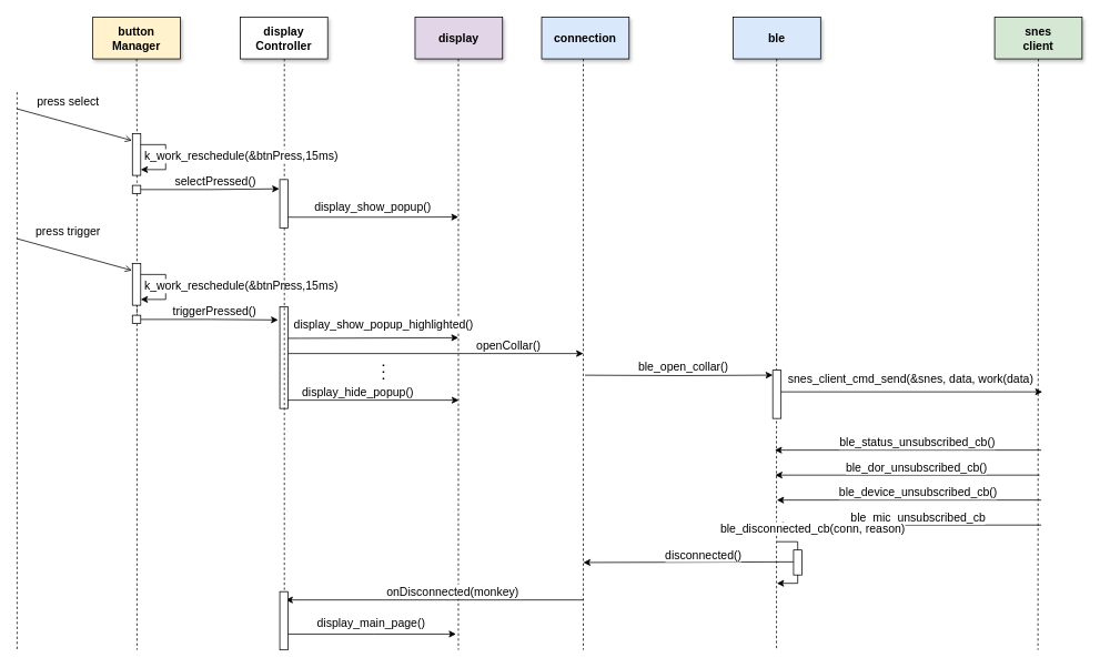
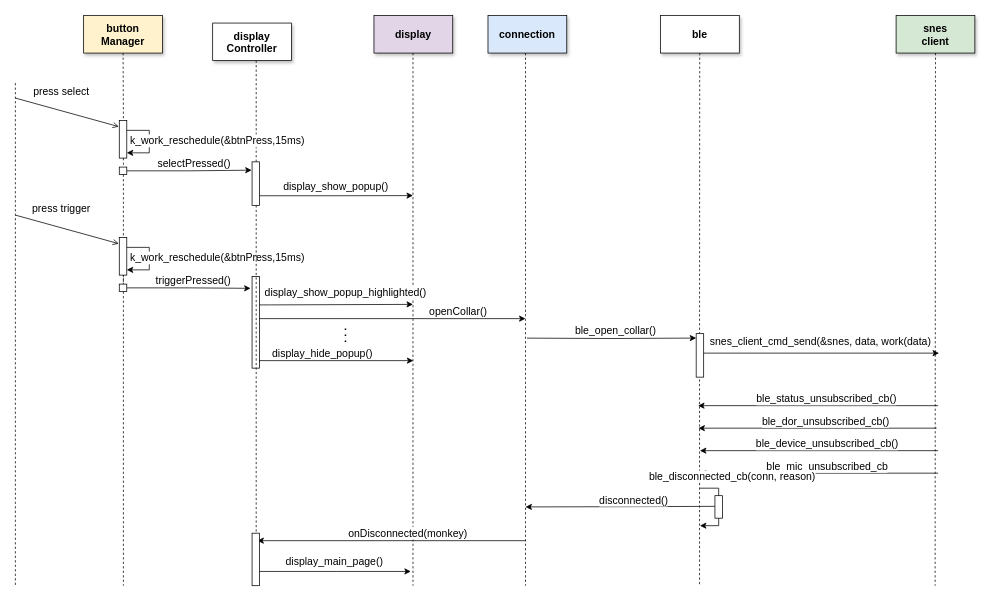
  <mxCell id="0" />
  <mxCell id="1" parent="0" />
  <mxCell id="2" value="" style="edgeStyle=elbowEdgeStyle;elbow=horizontal;endArrow=none;dashed=1;fontFamily=Helvetica;fontSize=14;" edge="1" parent="1" source="4" target="16"><mxGeometry x="230.0" y="310" width="100" height="100" as="geometry"><mxPoint x="340" y="70" as="sourcePoint" /><mxPoint x="340.5" y="680" as="targetPoint" /></mxGeometry></mxCell>
  <mxCell id="3" value="button&#10;Manager" style="shadow=1;fontFamily=Helvetica;fontSize=14;fontStyle=1;fillColor=#fff2cc;" vertex="1" parent="1"><mxGeometry x="111" y="20" width="105" height="50" as="geometry" /></mxCell>
- <mxCell id="4" value="display&#10;Controller" style="shadow=1;fontFamily=Helvetica;fontSize=14;fontStyle=1" vertex="1" parent="1"><mxGeometry x="288" y="20" width="105" height="50" as="geometry" /></mxCell>
+ <mxCell id="4" value="display&#10;Controller" style="shadow=1;fontFamily=Helvetica;fontSize=14;fontStyle=1" vertex="1" parent="1"><mxGeometry x="283" y="30" width="105" height="50" as="geometry" /></mxCell>
  <mxCell id="5" value="" style="edgeStyle=orthogonalEdgeStyle;rounded=0;orthogonalLoop=1;jettySize=auto;html=1;endArrow=none;endFill=0;dashed=1;fontFamily=Helvetica;fontSize=14;" edge="1" parent="1"><mxGeometry relative="1" as="geometry"><mxPoint x="20" y="110" as="sourcePoint" /><mxPoint x="20" y="780" as="targetPoint" /></mxGeometry></mxCell>
  <mxCell id="6" value="" style="edgeStyle=elbowEdgeStyle;elbow=horizontal;endArrow=none;dashed=1;fontFamily=Helvetica;fontSize=14;" edge="1" parent="1" target="7"><mxGeometry x="230.0" y="310" width="100" height="100" as="geometry"><mxPoint x="163.581" y="70" as="sourcePoint" /><mxPoint x="163.5" y="680" as="targetPoint" /></mxGeometry></mxCell>
  <mxCell id="7" value="" style="rounded=0;whiteSpace=wrap;html=1;fontFamily=Helvetica;fontSize=14;" vertex="1" parent="1"><mxGeometry x="158.5" y="160" width="10" height="50" as="geometry" /></mxCell>
  <mxCell id="8" value="" style="endArrow=classic;html=1;rounded=0;fontFamily=Helvetica;fontSize=14;" edge="1" parent="1"><mxGeometry width="50" height="50" relative="1" as="geometry"><mxPoint x="168.5" y="173" as="sourcePoint" /><mxPoint x="168.5" y="203" as="targetPoint" /><Array as="points"><mxPoint x="198.5" y="173" /><mxPoint x="198.5" y="193" /><mxPoint x="198.5" y="203" /></Array></mxGeometry></mxCell>
  <mxCell id="9" value="k_work_reschedule(&amp;amp;btnPress,15ms)" style="edgeLabel;html=1;align=center;verticalAlign=middle;resizable=0;points=[];fontSize=14;labelBackgroundColor=#FFFFFF;" vertex="1" connectable="0" parent="8"><mxGeometry x="-0.053" y="-1" relative="1" as="geometry"><mxPoint x="91" as="offset" /></mxGeometry></mxCell>
  <mxCell id="10" value="" style="endArrow=open;html=1;rounded=0;endFill=0;entryX=-0.06;entryY=0.162;entryDx=0;entryDy=0;entryPerimeter=0;fontFamily=Helvetica;fontSize=14;" edge="1" parent="1" target="7"><mxGeometry width="50" height="50" relative="1" as="geometry"><mxPoint x="20" y="130" as="sourcePoint" /><mxPoint x="172" y="169" as="targetPoint" /></mxGeometry></mxCell>
  <mxCell id="11" value="press select" style="edgeLabel;html=1;align=center;verticalAlign=middle;resizable=0;points=[];fontFamily=Helvetica;fontSize=14;" vertex="1" connectable="0" parent="10"><mxGeometry x="-0.195" y="-2" relative="1" as="geometry"><mxPoint x="5" y="-27" as="offset" /></mxGeometry></mxCell>
  <mxCell id="12" value="" style="edgeStyle=elbowEdgeStyle;elbow=horizontal;endArrow=none;dashed=1;fontFamily=Helvetica;fontSize=14;" edge="1" parent="1" source="7" target="15"><mxGeometry x="230.0" y="310" width="100" height="100" as="geometry"><mxPoint x="163" y="240" as="sourcePoint" /><mxPoint x="163.5" y="660" as="targetPoint" /></mxGeometry></mxCell>
  <mxCell id="13" value="" style="edgeStyle=orthogonalEdgeStyle;rounded=0;orthogonalLoop=1;jettySize=auto;html=1;entryX=-0.056;entryY=0.191;entryDx=0;entryDy=0;entryPerimeter=0;" edge="1" parent="1" source="15" target="16"><mxGeometry relative="1" as="geometry"><mxPoint x="213.5" y="227" as="targetPoint" /><Array as="points" /></mxGeometry></mxCell>
  <mxCell id="14" value="selectPressed()" style="edgeLabel;html=1;align=center;verticalAlign=middle;resizable=0;points=[];fontSize=14;" vertex="1" connectable="0" parent="13"><mxGeometry x="-0.287" y="1" relative="1" as="geometry"><mxPoint x="29" y="-10" as="offset" /></mxGeometry></mxCell>
  <mxCell id="15" value="" style="rounded=0;whiteSpace=wrap;html=1;fontFamily=Helvetica;fontSize=14;" vertex="1" parent="1"><mxGeometry x="158.5" y="222" width="10" height="10" as="geometry" /></mxCell>
  <mxCell id="16" value="" style="rounded=0;whiteSpace=wrap;html=1;fontFamily=Helvetica;fontSize=14;" vertex="1" parent="1"><mxGeometry x="335.5" y="215" width="10" height="58" as="geometry" /></mxCell>
  <mxCell id="17" value="display" style="shadow=1;fontFamily=Helvetica;fontSize=14;fontStyle=1;fillColor=#e1d5e7;" vertex="1" parent="1"><mxGeometry x="498" y="20" width="105" height="50" as="geometry" /></mxCell>
  <mxCell id="18" value="" style="edgeStyle=elbowEdgeStyle;elbow=horizontal;endArrow=none;dashed=1;fontFamily=Helvetica;fontSize=14;" edge="1" parent="1" source="17"><mxGeometry x="230.0" y="310" width="100" height="100" as="geometry"><mxPoint x="550" y="70" as="sourcePoint" /><mxPoint x="550" y="780" as="targetPoint" /></mxGeometry></mxCell>
  <mxCell id="19" value="" style="edgeStyle=elbowEdgeStyle;elbow=horizontal;endArrow=none;dashed=1;fontFamily=Helvetica;fontSize=14;" edge="1" parent="1" source="15"><mxGeometry x="230.0" y="310" width="100" height="100" as="geometry"><mxPoint x="164" y="538" as="sourcePoint" /><mxPoint x="164" y="780" as="targetPoint" /></mxGeometry></mxCell>
  <mxCell id="20" value="connection" style="shadow=1;fontFamily=Helvetica;fontSize=14;fontStyle=1;fillColor=#dae8fc;" vertex="1" parent="1"><mxGeometry x="650" y="20" width="105" height="50" as="geometry" /></mxCell>
  <mxCell id="21" value="" style="edgeStyle=elbowEdgeStyle;elbow=horizontal;endArrow=none;dashed=1;fontFamily=Helvetica;fontSize=14;" edge="1" parent="1" source="20"><mxGeometry x="230.0" y="310" width="100" height="100" as="geometry"><mxPoint x="702" y="70" as="sourcePoint" /><mxPoint x="700" y="780" as="targetPoint" /></mxGeometry></mxCell>
  <mxCell id="22" value="" style="edgeStyle=orthogonalEdgeStyle;rounded=0;orthogonalLoop=1;jettySize=auto;html=1;exitX=0.986;exitY=0.607;exitDx=0;exitDy=0;exitPerimeter=0;" edge="1" parent="1"><mxGeometry relative="1" as="geometry"><mxPoint x="345.5" y="260.206" as="sourcePoint" /><mxPoint x="550" y="260" as="targetPoint" /><Array as="points"><mxPoint x="450.14" y="260" /><mxPoint x="490.14" y="260" /></Array></mxGeometry></mxCell>
  <mxCell id="23" value="display_show_popup()" style="edgeLabel;html=1;align=center;verticalAlign=middle;resizable=0;points=[];fontSize=14;" vertex="1" connectable="0" parent="22"><mxGeometry x="-0.287" y="1" relative="1" as="geometry"><mxPoint x="28" y="-12" as="offset" /></mxGeometry></mxCell>
  <mxCell id="24" value="" style="edgeStyle=elbowEdgeStyle;elbow=horizontal;endArrow=none;dashed=1;fontFamily=Helvetica;fontSize=14;" edge="1" parent="1" source="72"><mxGeometry x="230.0" y="310" width="100" height="100" as="geometry"><mxPoint x="340" y="290" as="sourcePoint" /><mxPoint x="340" y="740" as="targetPoint" /><Array as="points" /></mxGeometry></mxCell>
  <mxCell id="25" value="" style="rounded=0;whiteSpace=wrap;html=1;fontFamily=Helvetica;fontSize=14;" vertex="1" parent="1"><mxGeometry x="158.5" y="316" width="10" height="50" as="geometry" /></mxCell>
  <mxCell id="26" value="" style="endArrow=classic;html=1;rounded=0;fontFamily=Helvetica;fontSize=14;" edge="1" parent="1"><mxGeometry width="50" height="50" relative="1" as="geometry"><mxPoint x="168.5" y="329" as="sourcePoint" /><mxPoint x="168.5" y="359" as="targetPoint" /><Array as="points"><mxPoint x="198.5" y="329" /><mxPoint x="198.5" y="349" /><mxPoint x="198.5" y="359" /></Array></mxGeometry></mxCell>
  <mxCell id="27" value="k_work_reschedule(&amp;amp;btnPress,15ms)" style="edgeLabel;html=1;align=center;verticalAlign=middle;resizable=0;points=[];fontSize=14;labelBackgroundColor=#FFFFFF;" vertex="1" connectable="0" parent="26"><mxGeometry x="-0.053" y="-1" relative="1" as="geometry"><mxPoint x="91" as="offset" /></mxGeometry></mxCell>
  <mxCell id="28" value="" style="endArrow=open;html=1;rounded=0;endFill=0;entryX=-0.06;entryY=0.162;entryDx=0;entryDy=0;entryPerimeter=0;fontFamily=Helvetica;fontSize=14;" edge="1" parent="1" target="25"><mxGeometry width="50" height="50" relative="1" as="geometry"><mxPoint x="20" y="286" as="sourcePoint" /><mxPoint x="172" y="325" as="targetPoint" /></mxGeometry></mxCell>
  <mxCell id="29" value="press trigger" style="edgeLabel;html=1;align=center;verticalAlign=middle;resizable=0;points=[];fontFamily=Helvetica;fontSize=14;" vertex="1" connectable="0" parent="28"><mxGeometry x="-0.195" y="-2" relative="1" as="geometry"><mxPoint x="5" y="-27" as="offset" /></mxGeometry></mxCell>
  <mxCell id="30" value="" style="edgeStyle=elbowEdgeStyle;elbow=horizontal;endArrow=none;dashed=1;fontFamily=Helvetica;fontSize=14;" edge="1" parent="1" source="25" target="33"><mxGeometry x="230.0" y="310" width="100" height="100" as="geometry"><mxPoint x="163" y="396" as="sourcePoint" /><mxPoint x="163.5" y="816" as="targetPoint" /></mxGeometry></mxCell>
  <mxCell id="31" value="" style="edgeStyle=orthogonalEdgeStyle;rounded=0;orthogonalLoop=1;jettySize=auto;html=1;entryX=-0.2;entryY=0.128;entryDx=0;entryDy=0;entryPerimeter=0;" edge="1" parent="1" source="33" target="34"><mxGeometry relative="1" as="geometry"><mxPoint x="213.5" y="383" as="targetPoint" /><Array as="points" /></mxGeometry></mxCell>
  <mxCell id="32" value="triggerPressed()" style="edgeLabel;html=1;align=center;verticalAlign=middle;resizable=0;points=[];fontSize=14;" vertex="1" connectable="0" parent="31"><mxGeometry x="-0.287" y="1" relative="1" as="geometry"><mxPoint x="29" y="-10" as="offset" /></mxGeometry></mxCell>
  <mxCell id="33" value="" style="rounded=0;whiteSpace=wrap;html=1;fontFamily=Helvetica;fontSize=14;" vertex="1" parent="1"><mxGeometry x="158.5" y="378" width="10" height="10" as="geometry" /></mxCell>
  <mxCell id="34" value="" style="rounded=0;whiteSpace=wrap;html=1;fontFamily=Helvetica;fontSize=14;" vertex="1" parent="1"><mxGeometry x="335.5" y="368" width="10" height="122" as="geometry" /></mxCell>
  <mxCell id="35" value="" style="edgeStyle=orthogonalEdgeStyle;rounded=0;orthogonalLoop=1;jettySize=auto;html=1;" edge="1" parent="1"><mxGeometry relative="1" as="geometry"><mxPoint x="345.5" y="424" as="sourcePoint" /><mxPoint x="700" y="424" as="targetPoint" /><Array as="points" /></mxGeometry></mxCell>
  <mxCell id="36" value="openCollar()" style="edgeLabel;html=1;align=center;verticalAlign=middle;resizable=0;points=[];fontSize=14;" vertex="1" connectable="0" parent="35"><mxGeometry x="-0.287" y="1" relative="1" as="geometry"><mxPoint x="138" y="-10" as="offset" /></mxGeometry></mxCell>
  <mxCell id="37" value="" style="edgeStyle=orthogonalEdgeStyle;rounded=0;orthogonalLoop=1;jettySize=auto;html=1;exitX=0.987;exitY=0.309;exitDx=0;exitDy=0;exitPerimeter=0;" edge="1" parent="1" source="34"><mxGeometry relative="1" as="geometry"><mxPoint x="340" y="410" as="sourcePoint" /><mxPoint x="550" y="405" as="targetPoint" /><Array as="points"><mxPoint x="360" y="406" /></Array></mxGeometry></mxCell>
  <mxCell id="38" value="display_show_popup_highlighted()" style="edgeLabel;html=1;align=center;verticalAlign=middle;resizable=0;points=[];fontSize=14;" vertex="1" connectable="0" parent="37"><mxGeometry x="-0.287" y="1" relative="1" as="geometry"><mxPoint x="41" y="-16" as="offset" /></mxGeometry></mxCell>
  <mxCell id="39" value="" style="edgeStyle=orthogonalEdgeStyle;rounded=0;orthogonalLoop=1;jettySize=auto;html=1;exitX=0.987;exitY=0.309;exitDx=0;exitDy=0;exitPerimeter=0;" edge="1" parent="1"><mxGeometry relative="1" as="geometry"><mxPoint x="345.5" y="481" as="sourcePoint" /><mxPoint x="550.5" y="480" as="targetPoint" /><Array as="points"><mxPoint x="346" y="480" /></Array></mxGeometry></mxCell>
  <mxCell id="40" value="display_hide_popup()" style="edgeLabel;html=1;align=center;verticalAlign=middle;resizable=0;points=[];fontSize=14;" vertex="1" connectable="0" parent="39"><mxGeometry x="-0.287" y="1" relative="1" as="geometry"><mxPoint x="11" y="-10" as="offset" /></mxGeometry></mxCell>
  <mxCell id="41" value="" style="endArrow=none;dashed=1;html=1;dashPattern=1 3;strokeWidth=2;rounded=0;" edge="1" parent="1"><mxGeometry width="50" height="50" relative="1" as="geometry"><mxPoint x="460" y="455" as="sourcePoint" /><mxPoint x="460" y="435" as="targetPoint" /></mxGeometry></mxCell>
  <mxCell id="42" value="" style="elbow=horizontal;endArrow=none;dashed=1;fontFamily=Helvetica;fontSize=14;" edge="1" parent="1" source="45"><mxGeometry x="230.0" y="310" width="100" height="100" as="geometry"><mxPoint x="1246" y="70" as="sourcePoint" /><mxPoint x="1246" y="780" as="targetPoint" /></mxGeometry></mxCell>
- <mxCell id="43" value="ble" style="shadow=1;fontFamily=Helvetica;fontSize=14;fontStyle=1;fillColor=#dae8fc;" vertex="1" parent="1"><mxGeometry x="880" y="20" width="105" height="50" as="geometry" /></mxCell>
+ <mxCell id="43" value="ble" style="shadow=1;fontFamily=Helvetica;fontSize=14;fontStyle=1" vertex="1" parent="1"><mxGeometry x="880" y="20" width="105" height="50" as="geometry" /></mxCell>
  <mxCell id="44" value="" style="elbow=horizontal;endArrow=none;dashed=1;fontFamily=Helvetica;fontSize=14;" edge="1" parent="1"><mxGeometry x="230.0" y="310" width="100" height="100" as="geometry"><mxPoint x="932" y="481" as="sourcePoint" /><mxPoint x="932" y="780" as="targetPoint" /></mxGeometry></mxCell>
  <mxCell id="45" value="snes&#10;client" style="shadow=1;fontFamily=Helvetica;fontSize=14;fontStyle=1;fillColor=#d5e8d4;" vertex="1" parent="1"><mxGeometry x="1194" y="20" width="105" height="50" as="geometry" /></mxCell>
  <mxCell id="46" value="" style="edgeStyle=elbowEdgeStyle;elbow=horizontal;endArrow=none;dashed=1;fontFamily=Helvetica;fontSize=14;" edge="1" parent="1" source="51"><mxGeometry x="230.0" y="310" width="100" height="100" as="geometry"><mxPoint x="932.217" y="70" as="sourcePoint" /><mxPoint x="932" y="480" as="targetPoint" /></mxGeometry></mxCell>
  <mxCell id="47" value="" style="edgeStyle=orthogonalEdgeStyle;rounded=0;orthogonalLoop=1;jettySize=auto;html=1;entryX=0.004;entryY=0.102;entryDx=0;entryDy=0;entryPerimeter=0;" edge="1" parent="1" target="51"><mxGeometry relative="1" as="geometry"><mxPoint x="702" y="450" as="sourcePoint" /><mxPoint x="920" y="450" as="targetPoint" /><Array as="points" /></mxGeometry></mxCell>
  <mxCell id="48" value="ble_open_collar()" style="edgeLabel;html=1;align=center;verticalAlign=middle;resizable=0;points=[];fontSize=14;" vertex="1" connectable="0" parent="47"><mxGeometry x="-0.287" y="1" relative="1" as="geometry"><mxPoint x="36" y="-10" as="offset" /></mxGeometry></mxCell>
  <mxCell id="49" value="" style="edgeStyle=orthogonalEdgeStyle;rounded=0;orthogonalLoop=1;jettySize=auto;html=1;" edge="1" parent="1"><mxGeometry relative="1" as="geometry"><mxPoint x="928.75" y="470" as="sourcePoint" /><mxPoint x="1251.25" y="470" as="targetPoint" /><Array as="points" /></mxGeometry></mxCell>
  <mxCell id="50" value="" style="edgeStyle=elbowEdgeStyle;elbow=horizontal;endArrow=none;dashed=1;fontFamily=Helvetica;fontSize=14;" edge="1" parent="1" target="51"><mxGeometry x="230.0" y="310" width="100" height="100" as="geometry"><mxPoint x="932.217" y="70" as="sourcePoint" /><mxPoint x="932" y="480" as="targetPoint" /></mxGeometry></mxCell>
  <mxCell id="51" value="" style="rounded=0;whiteSpace=wrap;html=1;fontFamily=Helvetica;fontSize=14;" vertex="1" parent="1"><mxGeometry x="927.5" y="444" width="10" height="58" as="geometry" /></mxCell>
  <mxCell id="52" value="&lt;font style=&quot;font-size: 14px;&quot;&gt;snes_client_cmd_send(&amp;amp;snes, data, work(data)&lt;/font&gt;" style="text;html=1;align=center;verticalAlign=middle;resizable=0;points=[];autosize=1;strokeColor=none;fillColor=none;" vertex="1" parent="1"><mxGeometry x="927.5" y="440" width="330" height="30" as="geometry" /></mxCell>
  <mxCell id="53" value="" style="edgeStyle=orthogonalEdgeStyle;rounded=0;orthogonalLoop=1;jettySize=auto;html=1;" edge="1" parent="1"><mxGeometry relative="1" as="geometry"><mxPoint x="1250" y="540" as="sourcePoint" /><mxPoint x="930" y="540" as="targetPoint" /><Array as="points" /></mxGeometry></mxCell>
  <mxCell id="54" value="ble_status_unsubscribed_cb()" style="edgeLabel;html=1;align=center;verticalAlign=middle;resizable=0;points=[];fontSize=14;" vertex="1" connectable="0" parent="53"><mxGeometry x="-0.287" y="1" relative="1" as="geometry"><mxPoint x="-36" y="-11" as="offset" /></mxGeometry></mxCell>
  <mxCell id="55" value="" style="edgeStyle=orthogonalEdgeStyle;rounded=0;orthogonalLoop=1;jettySize=auto;html=1;" edge="1" parent="1"><mxGeometry relative="1" as="geometry"><mxPoint x="1248" y="570" as="sourcePoint" /><mxPoint x="930.5" y="570" as="targetPoint" /><Array as="points" /></mxGeometry></mxCell>
  <mxCell id="56" value="ble_dor_unsubscribed_cb()" style="edgeLabel;html=1;align=center;verticalAlign=middle;resizable=0;points=[];fontSize=14;" vertex="1" connectable="0" parent="55"><mxGeometry x="-0.287" y="1" relative="1" as="geometry"><mxPoint x="-36" y="-11" as="offset" /></mxGeometry></mxCell>
  <mxCell id="57" value="" style="edgeStyle=orthogonalEdgeStyle;rounded=0;orthogonalLoop=1;jettySize=auto;html=1;" edge="1" parent="1"><mxGeometry relative="1" as="geometry"><mxPoint x="1250" y="600" as="sourcePoint" /><mxPoint x="932.5" y="600" as="targetPoint" /><Array as="points" /></mxGeometry></mxCell>
  <mxCell id="58" value="ble_device_unsubscribed_cb()" style="edgeLabel;html=1;align=center;verticalAlign=middle;resizable=0;points=[];fontSize=14;" vertex="1" connectable="0" parent="57"><mxGeometry x="-0.287" y="1" relative="1" as="geometry"><mxPoint x="-36" y="-11" as="offset" /></mxGeometry></mxCell>
  <mxCell id="59" value="" style="edgeStyle=orthogonalEdgeStyle;rounded=0;orthogonalLoop=1;jettySize=auto;html=1;" edge="1" parent="1"><mxGeometry relative="1" as="geometry"><mxPoint x="1250" y="630" as="sourcePoint" /><mxPoint x="932.5" y="630" as="targetPoint" /><Array as="points" /></mxGeometry></mxCell>
  <mxCell id="60" value="ble_mic_unsubscribed_cb" style="edgeLabel;html=1;align=center;verticalAlign=middle;resizable=0;points=[];fontSize=14;" vertex="1" connectable="0" parent="59"><mxGeometry x="-0.287" y="1" relative="1" as="geometry"><mxPoint x="-36" y="-11" as="offset" /></mxGeometry></mxCell>
  <mxCell id="61" value="" style="edgeStyle=orthogonalEdgeStyle;rounded=0;orthogonalLoop=1;jettySize=auto;html=1;" edge="1" parent="1"><mxGeometry relative="1" as="geometry"><mxPoint x="952.5" y="674.24" as="sourcePoint" /><mxPoint x="700" y="675" as="targetPoint" /><Array as="points" /></mxGeometry></mxCell>
  <mxCell id="62" value="disconnected()" style="edgeLabel;html=1;align=center;verticalAlign=middle;resizable=0;points=[];fontSize=14;" vertex="1" connectable="0" parent="61"><mxGeometry x="-0.287" y="1" relative="1" as="geometry"><mxPoint x="-19" y="-10" as="offset" /></mxGeometry></mxCell>
  <mxCell id="63" value="" style="rounded=0;whiteSpace=wrap;html=1;fontFamily=Helvetica;fontSize=14;" vertex="1" parent="1"><mxGeometry x="952.5" y="660" width="10" height="30" as="geometry" /></mxCell>
  <mxCell id="64" value="" style="endArrow=none;html=1;rounded=0;entryX=0.5;entryY=0;entryDx=0;entryDy=0;fontSize=14;" edge="1" parent="1" target="63"><mxGeometry width="50" height="50" relative="1" as="geometry"><mxPoint x="932.5" y="650" as="sourcePoint" /><mxPoint x="1022.5" y="650" as="targetPoint" /><Array as="points"><mxPoint x="957.5" y="650" /></Array></mxGeometry></mxCell>
  <mxCell id="65" value="" style="endArrow=classic;html=1;rounded=0;exitX=0.5;exitY=1;exitDx=0;exitDy=0;fontSize=14;" edge="1" parent="1" source="63"><mxGeometry width="50" height="50" relative="1" as="geometry"><mxPoint x="972.5" y="700" as="sourcePoint" /><mxPoint x="932.5" y="700" as="targetPoint" /><Array as="points"><mxPoint x="957.5" y="700" /></Array></mxGeometry></mxCell>
  <mxCell id="66" value="&lt;span style=&quot;color: rgb(0, 0, 0); font-family: Helvetica; font-size: 14px; font-style: normal; font-variant-ligatures: normal; font-variant-caps: normal; font-weight: 400; letter-spacing: normal; text-align: center; text-indent: 0px; text-transform: none; word-spacing: 0px; -webkit-text-stroke-width: 0px; white-space: nowrap; background-color: rgb(255, 255, 255); text-decoration-thickness: initial; text-decoration-style: initial; text-decoration-color: initial; display: inline !important; float: none;&quot;&gt;ble_disconnected_cb(conn, reason)&lt;/span&gt;" style="text;whiteSpace=wrap;html=1;fontSize=14;" vertex="1" parent="1"><mxGeometry x="862.5" y="620" width="130" height="32" as="geometry" /></mxCell>
  <mxCell id="67" value="" style="edgeStyle=orthogonalEdgeStyle;rounded=0;orthogonalLoop=1;jettySize=auto;html=1;startArrow=classic;startFill=1;endArrow=none;endFill=0;fontSize=14;" edge="1" parent="1"><mxGeometry relative="1" as="geometry"><mxPoint x="342.63" y="720" as="sourcePoint" /><mxPoint x="700" y="720" as="targetPoint" /><Array as="points" /></mxGeometry></mxCell>
  <mxCell id="68" value="onDisconnected(monkey)" style="edgeLabel;html=1;align=center;verticalAlign=middle;resizable=0;points=[];fontSize=14;" vertex="1" connectable="0" parent="67"><mxGeometry x="-0.287" y="1" relative="1" as="geometry"><mxPoint x="73" y="-10" as="offset" /></mxGeometry></mxCell>
  <mxCell id="69" value="" style="edgeStyle=orthogonalEdgeStyle;rounded=0;orthogonalLoop=1;jettySize=auto;html=1;exitX=0.986;exitY=0.607;exitDx=0;exitDy=0;exitPerimeter=0;fontSize=14;" edge="1" parent="1"><mxGeometry relative="1" as="geometry"><mxPoint x="342.63" y="761" as="sourcePoint" /><mxPoint x="547.13" y="761" as="targetPoint" /><Array as="points"><mxPoint x="447.63" y="761" /></Array></mxGeometry></mxCell>
  <mxCell id="70" value="display_main_page()" style="edgeLabel;html=1;align=center;verticalAlign=middle;resizable=0;points=[];fontSize=14;" vertex="1" connectable="0" parent="69"><mxGeometry x="-0.287" y="1" relative="1" as="geometry"><mxPoint x="29" y="-13" as="offset" /></mxGeometry></mxCell>
  <mxCell id="71" value="" style="edgeStyle=elbowEdgeStyle;elbow=horizontal;endArrow=none;dashed=1;fontFamily=Helvetica;fontSize=14;" edge="1" parent="1" source="16" target="72"><mxGeometry x="230.0" y="310" width="100" height="100" as="geometry"><mxPoint x="340" y="273" as="sourcePoint" /><mxPoint x="340" y="740" as="targetPoint" /><Array as="points" /></mxGeometry></mxCell>
  <mxCell id="72" value="" style="rounded=0;whiteSpace=wrap;html=1;fontFamily=Helvetica;fontSize=14;" vertex="1" parent="1"><mxGeometry x="335.5" y="710" width="10" height="70" as="geometry" /></mxCell>
